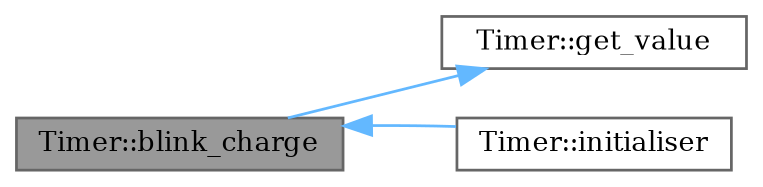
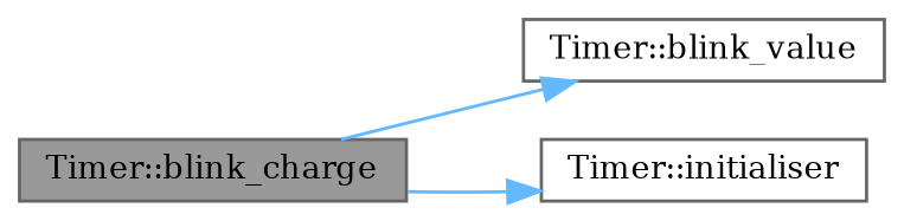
  digraph {
    fontname="DejaVu Serif"
    rankdir=LR
    node [color=grey40 fillcolor=white fontname="DejaVu Serif" fontsize=10 shape=box style=filled]
    edge [color=steelblue1 fontname="DejaVu Serif" fontsize=10 labelfontname=Helvetica labelfontsize=10 style=solid]
    n1 [color=gray40 fillcolor=grey60 fontcolor=black height=0.2 label="Timer::blink_charge" width=0.4]
-   n2 [height=0.2 label="Timer::get_value" width=0.4]
+   n2 [height=0.2 label="Timer::blink_value" width=0.4]
    n3 [height=0.2 label="Timer::initialiser" width=0.4]
    n1 -> n2
-   n3 -> n1
+   n1 -> n3
  }
